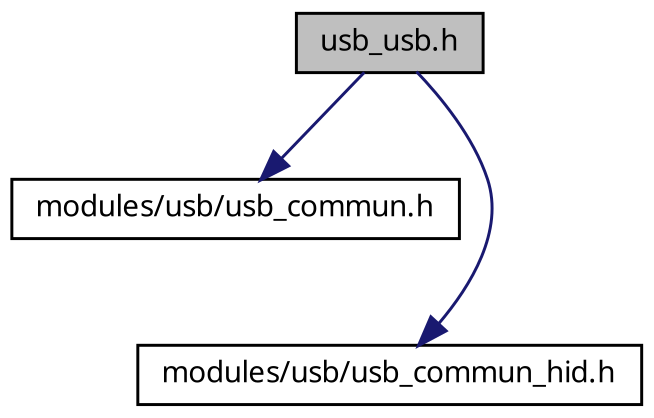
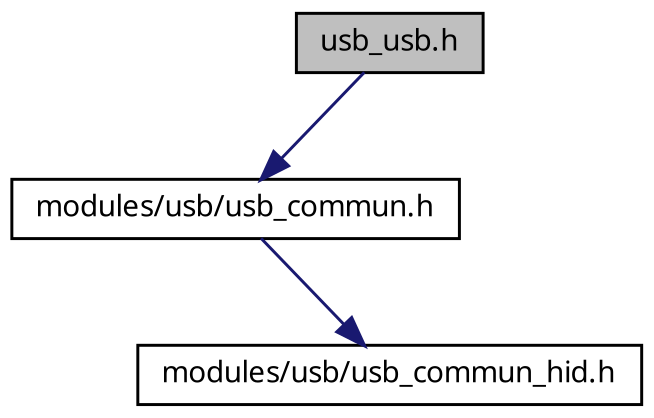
  digraph {
    node [color=black fillcolor=white fontname="FreeSans.ttf" fontsize=10 shape=record style=filled]
    edge [color=midnightblue fontname="FreeSans.ttf" fontsize=10 labelfontname="FreeSans.ttf" labelfontsize=10 style=solid]
    n1 [fillcolor=grey75 fontcolor=black height=0.2 label="usb_usb.h" width=0.4]
    n2 [height=0.2 label="modules/usb/usb_commun.h" width=0.4]
    n3 [height=0.2 label="modules/usb/usb_commun_hid.h" width=0.4]
    n1 -> n2
-   n1 -> n3
+   n2 -> n3
  }
